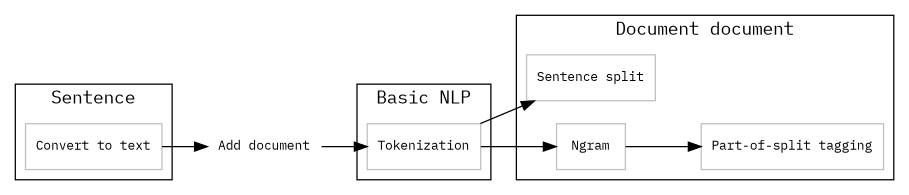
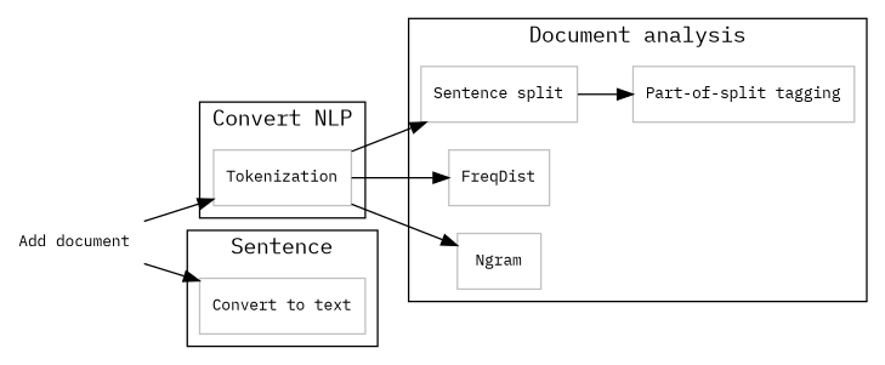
  digraph {
    fontname="IBM Plex Mono"
    rankdir=LR
    node [color=grey fontname="IBM Plex Mono" fontsize=10 shape=rect]
    edge [fontname="IBM Plex Mono"]
    Tokenization
    "Convert to text"
    "Sentence split"
    n4 [label="Part-of-split tagging"]
+   FreqDist
    Ngram
    "Add document" [shape=plaintext]
    subgraph cluster_1 {
-     label="Basic NLP"
+     label="Convert NLP"
      Tokenization
    }
    subgraph cluster_2 {
      label=Sentence
      "Convert to text"
    }
    subgraph cluster_3 {
-     label="Document document"
+     label="Document analysis"
      "Sentence split"
      n4
+     FreqDist
      Ngram
    }
    Tokenization -> "Sentence split"
+   Tokenization -> FreqDist
    Tokenization -> Ngram
-   Ngram -> n4
+   "Sentence split" -> n4
    "Add document" -> Tokenization
-   "Convert to text" -> "Add document"
+   "Add document" -> "Convert to text"
  }
